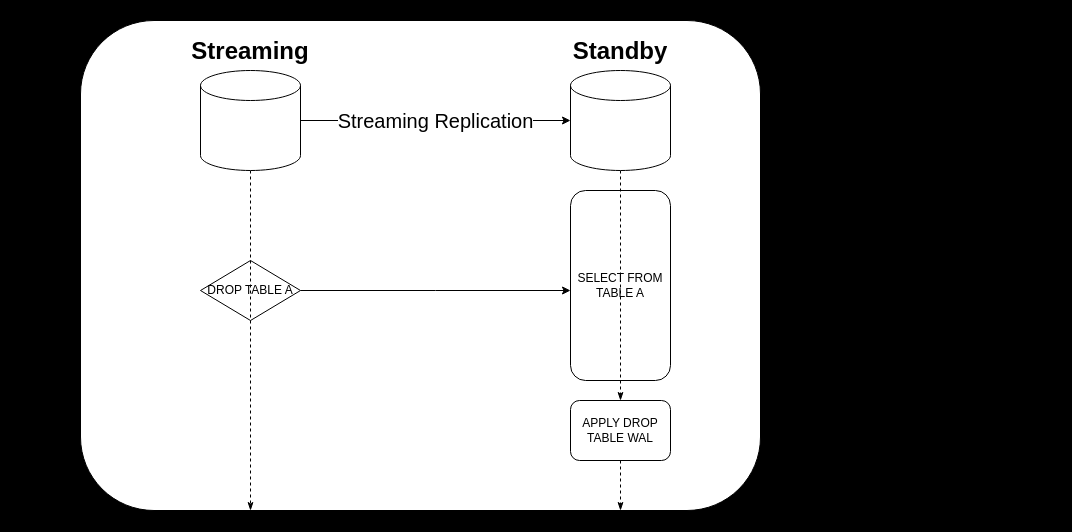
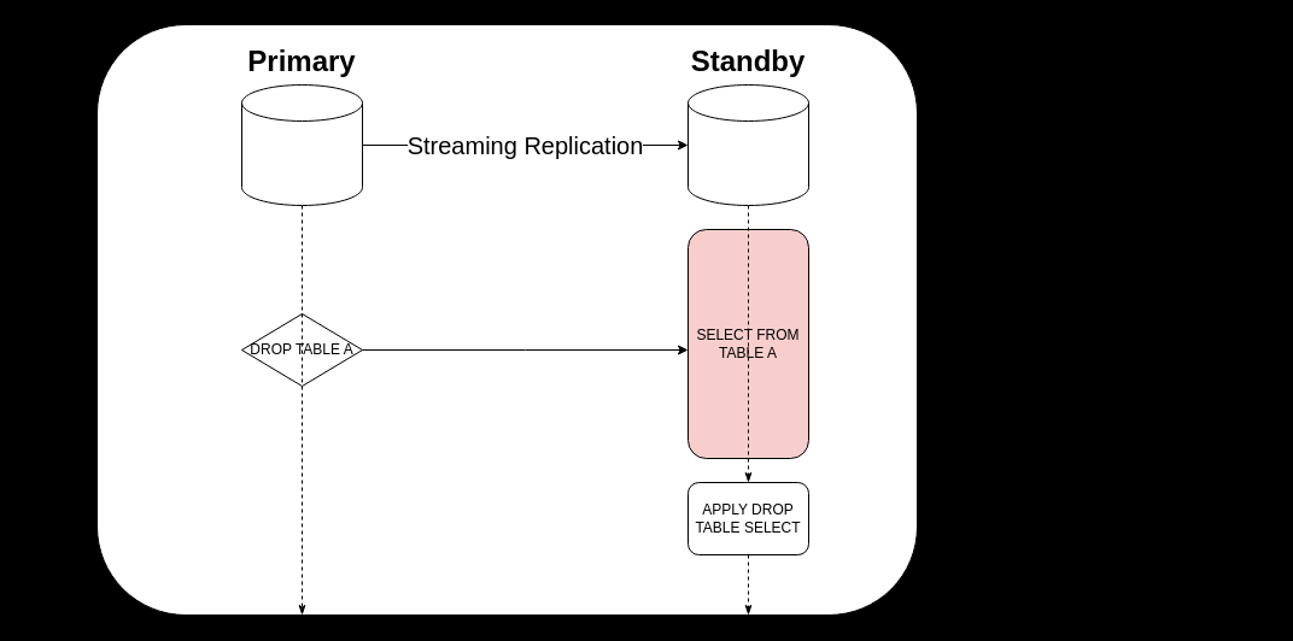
  <mxCell id="0" />
  <mxCell id="1" parent="0" />
  <mxCell id="2" value="" style="rounded=1;whiteSpace=wrap;html=1;strokeColor=default;container=0;" parent="1" vertex="1"><mxGeometry x="80" y="20" width="680" height="490" as="geometry" /></mxCell>
  <mxCell id="3" value="" style="edgeStyle=orthogonalEdgeStyle;rounded=0;orthogonalLoop=1;jettySize=auto;html=1;" parent="1" edge="1"><mxGeometry relative="1" as="geometry"><mxPoint x="295" y="149.002" as="sourcePoint" /></mxGeometry></mxCell>
  <mxCell id="4" value="" style="edgeStyle=orthogonalEdgeStyle;rounded=0;orthogonalLoop=1;jettySize=auto;html=1;" parent="1" edge="1"><mxGeometry relative="1" as="geometry"><mxPoint x="20" y="405" as="sourcePoint" /></mxGeometry></mxCell>
  <mxCell id="5" value="" style="edgeStyle=orthogonalEdgeStyle;rounded=0;orthogonalLoop=1;jettySize=auto;html=1;" parent="1" edge="1"><mxGeometry relative="1" as="geometry"><mxPoint x="170" y="405" as="sourcePoint" /></mxGeometry></mxCell>
  <mxCell id="6" value="" style="edgeStyle=orthogonalEdgeStyle;rounded=0;orthogonalLoop=1;jettySize=auto;html=1;" parent="1" edge="1"><mxGeometry relative="1" as="geometry"><mxPoint x="320" y="405" as="sourcePoint" /></mxGeometry></mxCell>
  <mxCell id="7" value="" style="edgeStyle=orthogonalEdgeStyle;rounded=0;orthogonalLoop=1;jettySize=auto;html=1;" parent="1" edge="1"><mxGeometry relative="1" as="geometry"><mxPoint x="720" y="395.8" as="sourcePoint" /></mxGeometry></mxCell>
  <mxCell id="8" value="" style="edgeStyle=orthogonalEdgeStyle;rounded=0;orthogonalLoop=1;jettySize=auto;html=1;" parent="1" edge="1"><mxGeometry relative="1" as="geometry"><mxPoint x="830" y="395.8" as="sourcePoint" /></mxGeometry></mxCell>
  <mxCell id="9" value="" style="edgeStyle=orthogonalEdgeStyle;rounded=0;orthogonalLoop=1;jettySize=auto;html=1;" parent="1" edge="1"><mxGeometry relative="1" as="geometry"><mxPoint x="940" y="395.8" as="sourcePoint" /></mxGeometry></mxCell>
  <mxCell id="10" value="" style="edgeStyle=orthogonalEdgeStyle;rounded=0;orthogonalLoop=1;jettySize=auto;html=1;" parent="1" edge="1"><mxGeometry relative="1" as="geometry"><mxPoint x="1050" y="395.8" as="sourcePoint" /></mxGeometry></mxCell>
  <mxCell id="11" value="" style="edgeStyle=orthogonalEdgeStyle;rounded=0;orthogonalLoop=1;jettySize=auto;html=1;" parent="1" edge="1"><mxGeometry relative="1" as="geometry"><mxPoint x="475" y="149.002" as="sourcePoint" /></mxGeometry></mxCell>
  <mxCell id="12" value="&lt;font style=&quot;font-size: 20px;&quot;&gt;Streaming Replication&lt;/font&gt;" style="edgeStyle=orthogonalEdgeStyle;rounded=0;orthogonalLoop=1;jettySize=auto;html=1;" parent="1" edge="1"><mxGeometry relative="1" as="geometry"><mxPoint x="300" y="120" as="sourcePoint" /><mxPoint x="570" y="120" as="targetPoint" /></mxGeometry></mxCell>
- <mxCell id="13" value="&lt;h1 style=&quot;margin-top: 0px;&quot;&gt;Streaming&lt;/h1&gt;" style="text;html=1;whiteSpace=wrap;overflow=hidden;rounded=0;align=center;" parent="1" vertex="1"><mxGeometry x="160" y="30" width="180" height="60" as="geometry" /></mxCell>
+ <mxCell id="13" value="&lt;h1 style=&quot;margin-top: 0px;&quot;&gt;Primary&lt;/h1&gt;" style="text;html=1;whiteSpace=wrap;overflow=hidden;rounded=0;align=center;" parent="1" vertex="1"><mxGeometry x="160" y="30" width="180" height="60" as="geometry" /></mxCell>
  <mxCell id="14" value="&lt;h1 style=&quot;margin-top: 0px;&quot;&gt;Standby&lt;/h1&gt;" style="text;html=1;whiteSpace=wrap;overflow=hidden;rounded=0;align=center;" parent="1" vertex="1"><mxGeometry x="530" y="30" width="180" height="60" as="geometry" /></mxCell>
- <mxCell id="15" value="SELECT FROM TABLE A" style="rounded=1;whiteSpace=wrap;html=1;" parent="1" vertex="1"><mxGeometry x="570" y="190" width="100" height="190" as="geometry" /></mxCell>
+ <mxCell id="15" value="SELECT FROM TABLE A" style="rounded=1;whiteSpace=wrap;html=1;fillColor=#f8cecc;" parent="1" vertex="1"><mxGeometry x="570" y="190" width="100" height="190" as="geometry" /></mxCell>
  <mxCell id="16" style="edgeStyle=orthogonalEdgeStyle;rounded=0;orthogonalLoop=1;jettySize=auto;html=1;" parent="1" source="17" edge="1"><mxGeometry relative="1" as="geometry"><mxPoint x="570" y="290" as="targetPoint" /></mxGeometry></mxCell>
  <mxCell id="17" value="DROP TABLE A" style="rhombus;whiteSpace=wrap;html=1;" parent="1" vertex="1"><mxGeometry x="200" y="260" width="100" height="60" as="geometry" /></mxCell>
  <mxCell id="18" value="" style="endArrow=classicThin;dashed=1;html=1;rounded=0;exitX=0.5;exitY=1;exitDx=0;exitDy=0;endFill=1;" parent="1" edge="1"><mxGeometry width="50" height="50" relative="1" as="geometry"><mxPoint x="250" y="170" as="sourcePoint" /><mxPoint x="250" y="510" as="targetPoint" /></mxGeometry></mxCell>
  <mxCell id="19" value="" style="endArrow=classicThin;dashed=1;html=1;rounded=0;exitX=0.5;exitY=1;exitDx=0;exitDy=0;endFill=1;" parent="1" source="21" edge="1"><mxGeometry width="50" height="50" relative="1" as="geometry"><mxPoint x="400" y="360" as="sourcePoint" /><mxPoint x="620" y="510" as="targetPoint" /></mxGeometry></mxCell>
  <mxCell id="20" value="" style="endArrow=classicThin;dashed=1;html=1;rounded=0;exitX=0.5;exitY=1;exitDx=0;exitDy=0;endFill=1;" parent="1" target="21" edge="1"><mxGeometry width="50" height="50" relative="1" as="geometry"><mxPoint x="620" y="170" as="sourcePoint" /><mxPoint x="620" y="510" as="targetPoint" /></mxGeometry></mxCell>
- <mxCell id="21" value="APPLY DROP TABLE WAL" style="rounded=1;whiteSpace=wrap;html=1;" parent="1" vertex="1"><mxGeometry x="570" y="400" width="100" height="60" as="geometry" /></mxCell>
+ <mxCell id="21" value="APPLY DROP TABLE SELECT" style="rounded=1;whiteSpace=wrap;html=1;" parent="1" vertex="1"><mxGeometry x="570" y="400" width="100" height="60" as="geometry" /></mxCell>
  <mxCell id="22" value="" style="shape=cylinder3;whiteSpace=wrap;html=1;boundedLbl=1;backgroundOutline=1;size=15;" vertex="1" parent="1"><mxGeometry x="200" y="70" width="100" height="100" as="geometry" /></mxCell>
  <mxCell id="23" value="" style="shape=cylinder3;whiteSpace=wrap;html=1;boundedLbl=1;backgroundOutline=1;size=15;" vertex="1" parent="1"><mxGeometry x="570" y="70" width="100" height="100" as="geometry" /></mxCell>
